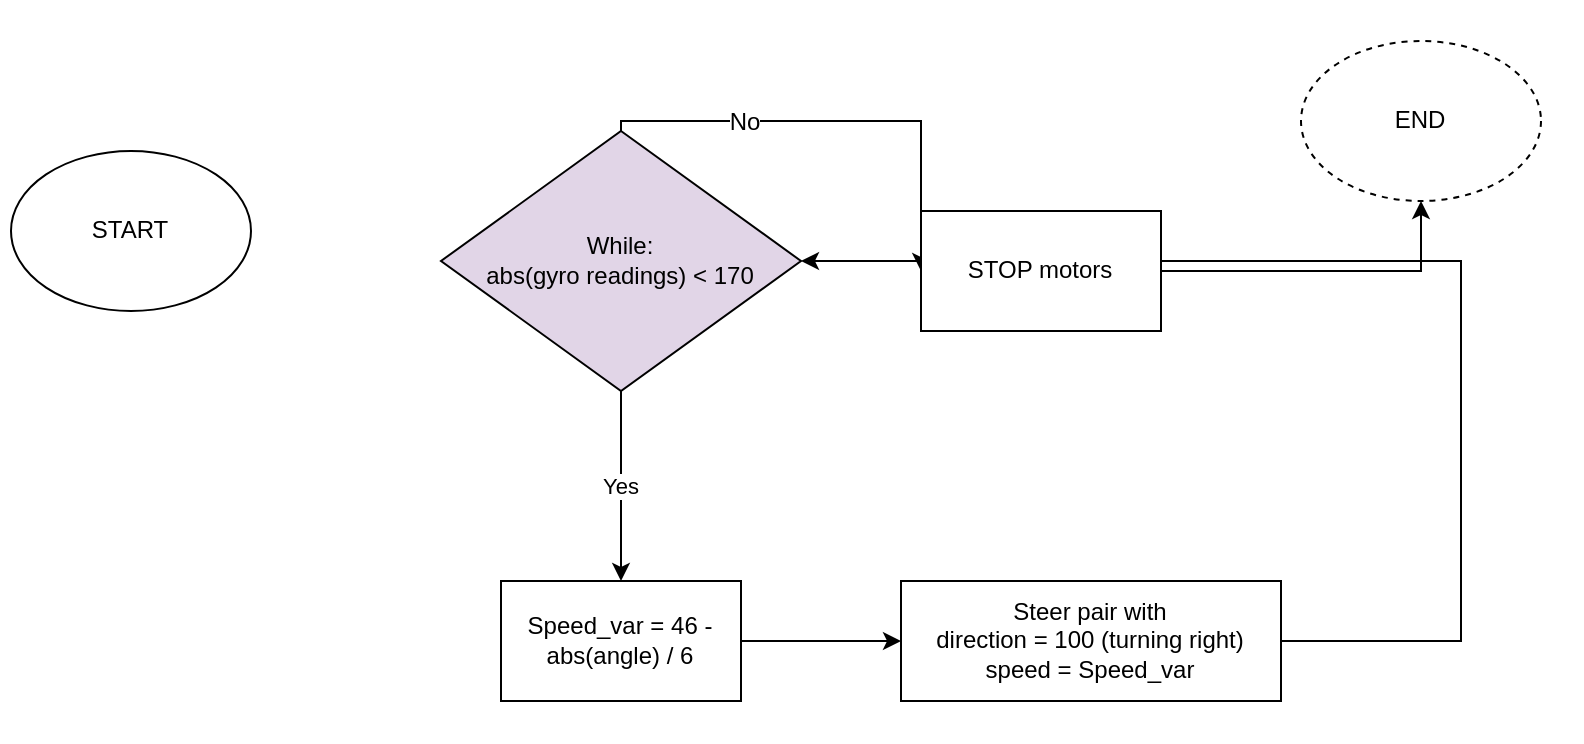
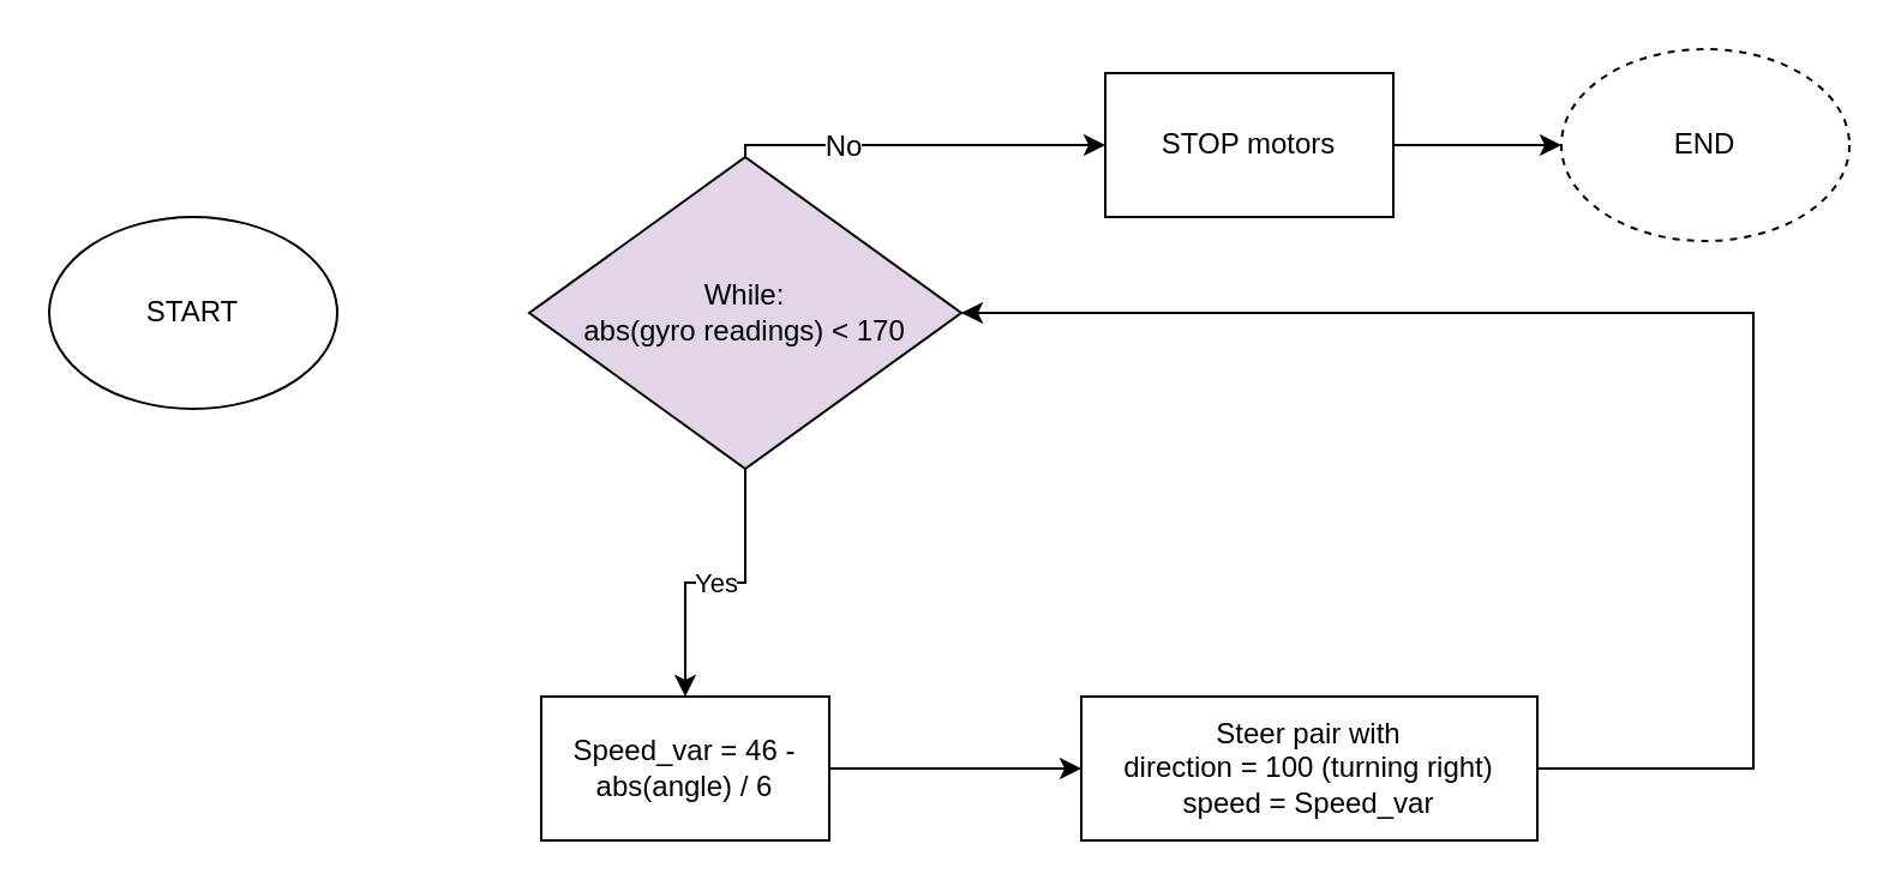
  <mxCell id="0" />
  <mxCell id="1" parent="0" />
- <mxCell id="2" value="START" style="ellipse;whiteSpace=wrap;html=1;" vertex="1" parent="1"><mxGeometry x="5" y="75" width="120" height="80" as="geometry" /></mxCell>
+ <mxCell id="2" value="START" style="ellipse;whiteSpace=wrap;html=1;" vertex="1" parent="1"><mxGeometry x="20" y="90" width="120" height="80" as="geometry" /></mxCell>
  <mxCell id="3" value="Yes" style="edgeStyle=orthogonalEdgeStyle;rounded=0;orthogonalLoop=1;jettySize=auto;html=1;entryX=0.5;entryY=0;entryDx=0;entryDy=0;" edge="1" parent="1" source="6" target="8"><mxGeometry relative="1" as="geometry"><mxPoint x="310" y="275" as="targetPoint" /></mxGeometry></mxCell>
  <mxCell id="4" value="" style="edgeStyle=orthogonalEdgeStyle;rounded=0;orthogonalLoop=1;jettySize=auto;html=1;entryX=0;entryY=0.5;entryDx=0;entryDy=0;exitX=0.5;exitY=0;exitDx=0;exitDy=0;" edge="1" parent="1" source="6" target="12"><mxGeometry relative="1" as="geometry"><mxPoint x="310" y="-15" as="targetPoint" /><Array as="points"><mxPoint x="310" y="60" /></Array></mxGeometry></mxCell>
  <mxCell id="5" value="No" style="text;html=1;align=center;verticalAlign=middle;resizable=0;points=[];labelBackgroundColor=#ffffff;" vertex="1" connectable="0" parent="4"><mxGeometry x="-0.425" relative="1" as="geometry"><mxPoint as="offset" /></mxGeometry></mxCell>
  <mxCell id="6" value="While:&lt;br&gt;abs(gyro readings) &amp;lt; 170" style="rhombus;whiteSpace=wrap;html=1;fillColor=#e1d5e7;" vertex="1" parent="1"><mxGeometry x="220" y="65" width="180" height="130" as="geometry" /></mxCell>
  <mxCell id="7" value="" style="edgeStyle=orthogonalEdgeStyle;rounded=0;orthogonalLoop=1;jettySize=auto;html=1;" edge="1" parent="1" source="8" target="10"><mxGeometry relative="1" as="geometry" /></mxCell>
- <mxCell id="8" value="Speed_var = 46 - abs(angle) / 6" style="rounded=0;whiteSpace=wrap;html=1;" vertex="1" parent="1"><mxGeometry x="250" y="290" width="120" height="60" as="geometry" /></mxCell>
+ <mxCell id="8" value="Speed_var = 46 - abs(angle) / 6" style="rounded=0;whiteSpace=wrap;html=1;" vertex="1" parent="1"><mxGeometry x="225" y="290" width="120" height="60" as="geometry" /></mxCell>
  <mxCell id="9" value="" style="edgeStyle=orthogonalEdgeStyle;rounded=0;orthogonalLoop=1;jettySize=auto;html=1;entryX=1;entryY=0.5;entryDx=0;entryDy=0;exitX=1;exitY=0.5;exitDx=0;exitDy=0;" edge="1" parent="1" source="10" target="6"><mxGeometry relative="1" as="geometry"><mxPoint x="485" y="130" as="targetPoint" /><Array as="points"><mxPoint x="730" y="320" /><mxPoint x="730" y="130" /></Array></mxGeometry></mxCell>
  <mxCell id="10" value="Steer pair with &lt;br&gt;direction = 100 (turning right)&lt;br&gt;speed = Speed_var" style="rounded=0;whiteSpace=wrap;html=1;" vertex="1" parent="1"><mxGeometry x="450" y="290" width="190" height="60" as="geometry" /></mxCell>
  <mxCell id="11" value="" style="edgeStyle=orthogonalEdgeStyle;rounded=0;orthogonalLoop=1;jettySize=auto;html=1;" edge="1" parent="1" source="12" target="13"><mxGeometry relative="1" as="geometry" /></mxCell>
- <mxCell id="12" value="STOP motors" style="rounded=0;whiteSpace=wrap;html=1;" vertex="1" parent="1"><mxGeometry x="460" y="105" width="120" height="60" as="geometry" /></mxCell>
+ <mxCell id="12" value="STOP motors" style="rounded=0;whiteSpace=wrap;html=1;" vertex="1" parent="1"><mxGeometry x="460" y="30" width="120" height="60" as="geometry" /></mxCell>
  <mxCell id="13" value="END" style="ellipse;whiteSpace=wrap;html=1;dashed=1;" vertex="1" parent="1"><mxGeometry x="650" y="20" width="120" height="80" as="geometry" /></mxCell>
